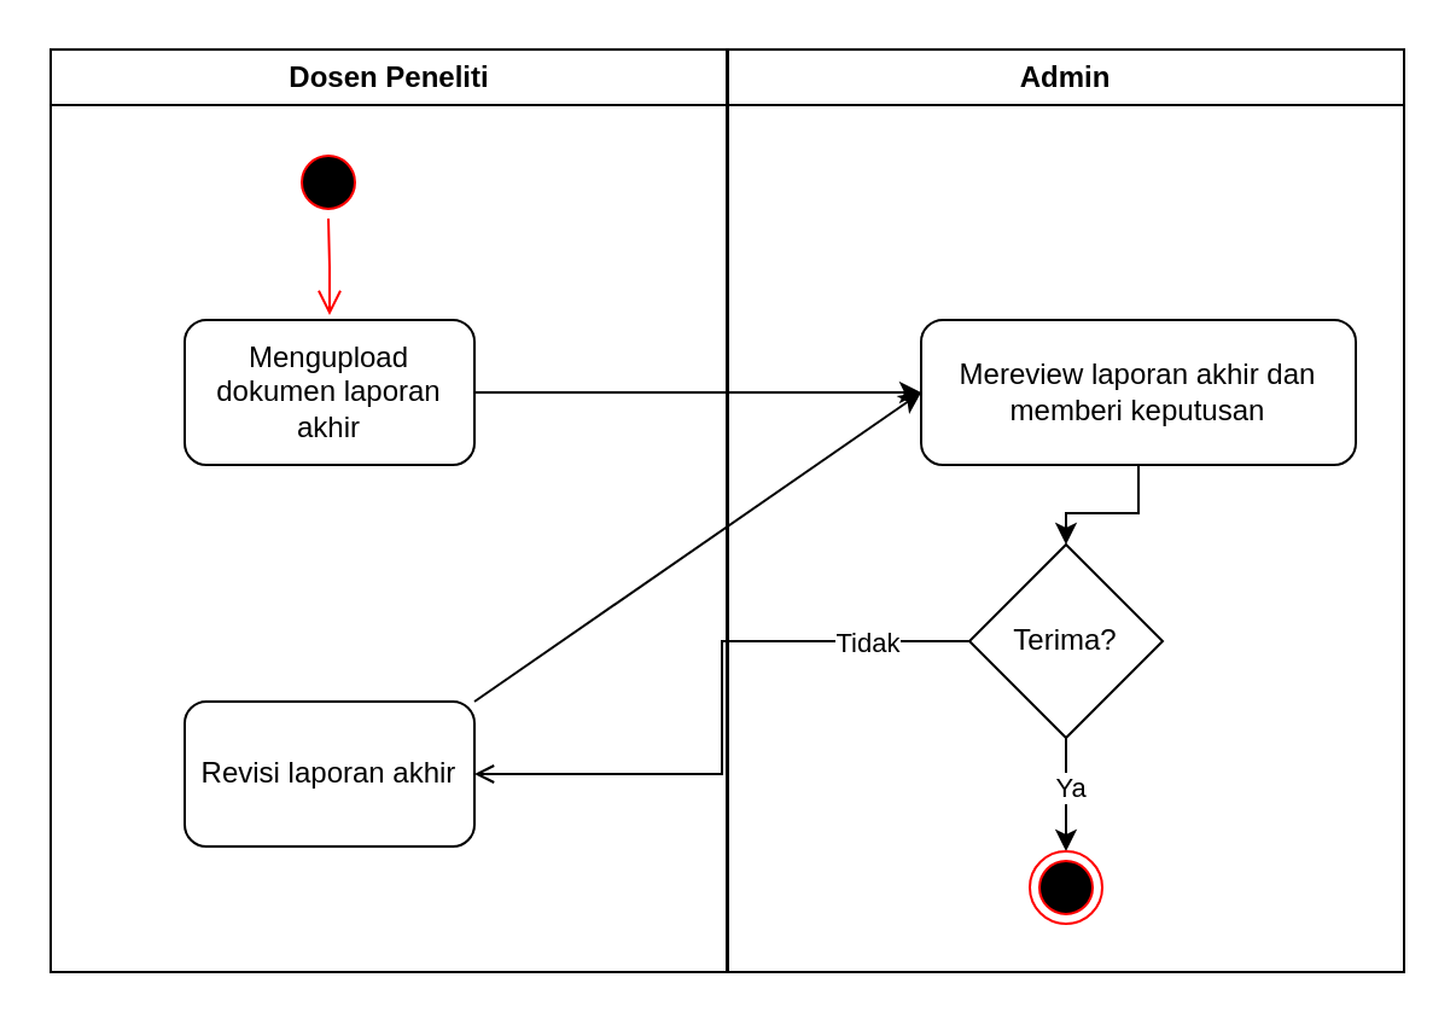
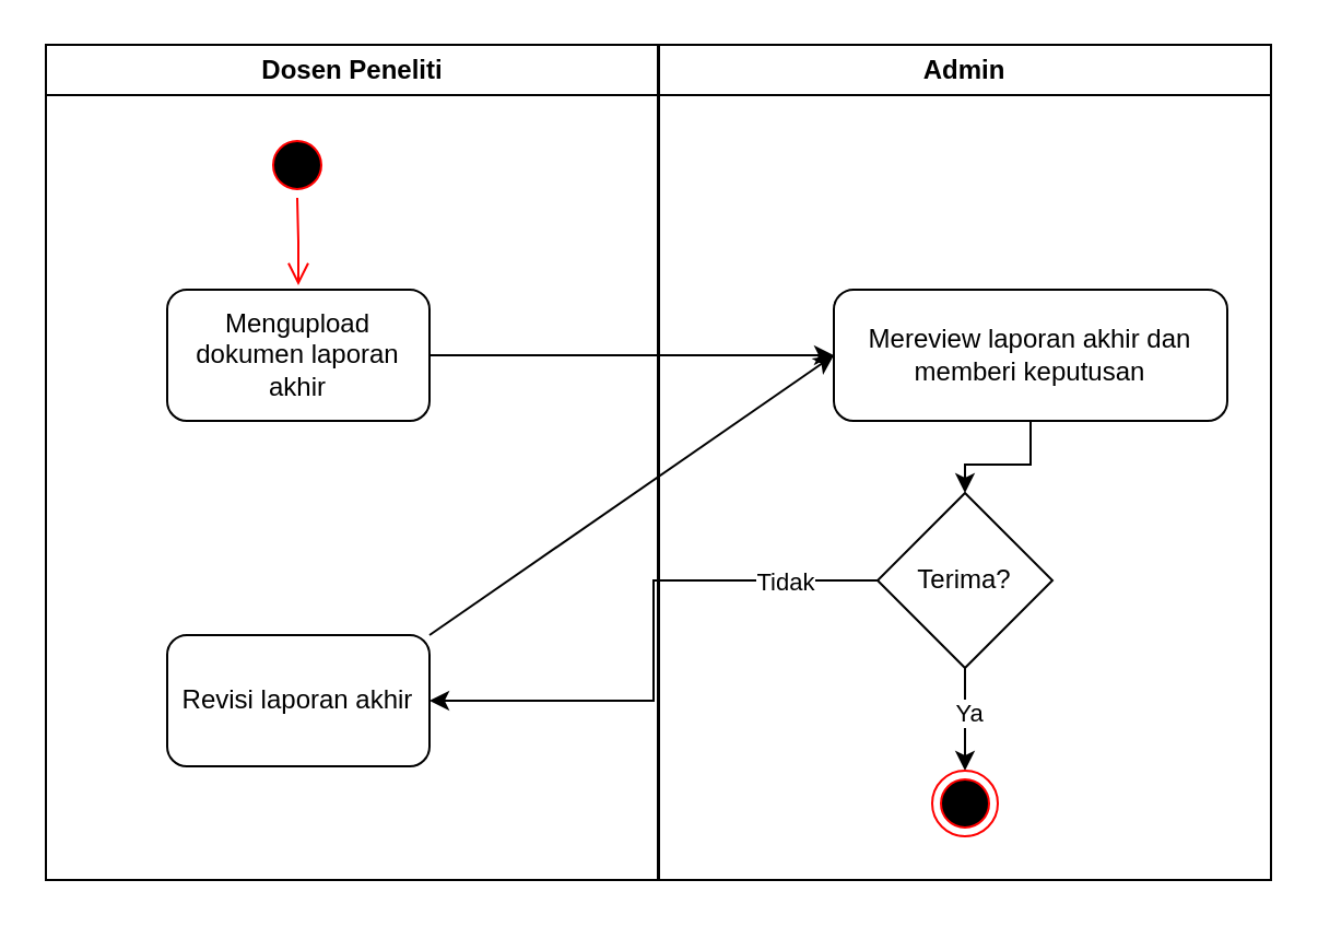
  <mxCell id="0" />
  <mxCell id="1" parent="0" />
  <mxCell id="2" value="Dosen Peneliti" style="swimlane;whiteSpace=wrap;startSize=23;" parent="1" vertex="1"><mxGeometry x="20.5" y="20" width="280" height="382" as="geometry" /></mxCell>
  <mxCell id="3" value="" style="ellipse;shape=startState;fillColor=#000000;strokeColor=#ff0000;" parent="2" vertex="1"><mxGeometry x="100" y="40" width="30" height="30" as="geometry" /></mxCell>
  <mxCell id="4" value="" style="edgeStyle=elbowEdgeStyle;elbow=horizontal;verticalAlign=bottom;endArrow=open;endSize=8;strokeColor=#FF0000;endFill=1;rounded=0" parent="2" source="3" edge="1"><mxGeometry x="100" y="40" as="geometry"><mxPoint x="115.5" y="110" as="targetPoint" /></mxGeometry></mxCell>
  <mxCell id="5" value="Mengupload dokumen laporan akhir" style="rounded=1;whiteSpace=wrap;html=1;" vertex="1" parent="2"><mxGeometry x="55.5" y="112" width="120" height="60" as="geometry" /></mxCell>
  <mxCell id="6" value="Revisi laporan akhir" style="rounded=1;whiteSpace=wrap;html=1;" vertex="1" parent="2"><mxGeometry x="55.5" y="270" width="120" height="60" as="geometry" /></mxCell>
  <mxCell id="7" value="Admin" style="swimlane;whiteSpace=wrap" parent="1" vertex="1"><mxGeometry x="301" y="20" width="280" height="382" as="geometry" /></mxCell>
  <mxCell id="8" value="" style="endArrow=open;strokeColor=#FF0000;endFill=1;rounded=0" parent="7" edge="1"><mxGeometry relative="1" as="geometry"><mxPoint x="75" y="270" as="sourcePoint" /></mxGeometry></mxCell>
  <mxCell id="9" value="" style="endArrow=open;strokeColor=#FF0000;endFill=1;rounded=0" parent="7" edge="1"><mxGeometry relative="1" as="geometry"><mxPoint x="130" y="245" as="sourcePoint" /></mxGeometry></mxCell>
  <mxCell id="10" style="edgeStyle=orthogonalEdgeStyle;rounded=0;orthogonalLoop=1;jettySize=auto;html=1;entryX=0.5;entryY=0;entryDx=0;entryDy=0;" edge="1" parent="7" source="11" target="14"><mxGeometry relative="1" as="geometry" /></mxCell>
  <mxCell id="11" value="Mereview laporan akhir dan memberi keputusan" style="rounded=1;whiteSpace=wrap;html=1;" vertex="1" parent="7"><mxGeometry x="80" y="112" width="180" height="60" as="geometry" /></mxCell>
  <mxCell id="12" style="edgeStyle=orthogonalEdgeStyle;rounded=0;orthogonalLoop=1;jettySize=auto;html=1;entryX=0.5;entryY=0;entryDx=0;entryDy=0;" edge="1" parent="7" source="14" target="15"><mxGeometry relative="1" as="geometry" /></mxCell>
  <mxCell id="13" value="Ya" style="edgeLabel;html=1;align=center;verticalAlign=middle;resizable=0;points=[];" vertex="1" connectable="0" parent="12"><mxGeometry x="-0.149" y="1" relative="1" as="geometry"><mxPoint as="offset" /></mxGeometry></mxCell>
  <mxCell id="14" value="Terima?" style="rhombus;whiteSpace=wrap;html=1;" vertex="1" parent="7"><mxGeometry x="100" y="205" width="80" height="80" as="geometry" /></mxCell>
  <mxCell id="15" value="" style="ellipse;shape=endState;fillColor=#000000;strokeColor=#ff0000" parent="7" vertex="1"><mxGeometry x="125" y="332" width="30" height="30" as="geometry" /></mxCell>
  <mxCell id="16" style="edgeStyle=orthogonalEdgeStyle;rounded=0;orthogonalLoop=1;jettySize=auto;html=1;entryX=0;entryY=0.5;entryDx=0;entryDy=0;" edge="1" parent="1" source="5" target="11"><mxGeometry relative="1" as="geometry" /></mxCell>
- <mxCell id="17" style="edgeStyle=orthogonalEdgeStyle;rounded=0;orthogonalLoop=1;jettySize=auto;html=1;entryX=1;entryY=0.5;entryDx=0;entryDy=0;endArrow=open;" edge="1" parent="1" source="14" target="6"><mxGeometry relative="1" as="geometry"><mxPoint x="196" y="272" as="targetPoint" /></mxGeometry></mxCell>
+ <mxCell id="17" style="edgeStyle=orthogonalEdgeStyle;rounded=0;orthogonalLoop=1;jettySize=auto;html=1;entryX=1;entryY=0.5;entryDx=0;entryDy=0;" edge="1" parent="1" source="14" target="6"><mxGeometry relative="1" as="geometry"><mxPoint x="196" y="272" as="targetPoint" /></mxGeometry></mxCell>
  <mxCell id="18" value="Tidak" style="edgeLabel;html=1;align=center;verticalAlign=middle;resizable=0;points=[];" vertex="1" connectable="0" parent="17"><mxGeometry x="-0.705" y="3" relative="1" as="geometry"><mxPoint x="-5" y="-3" as="offset" /></mxGeometry></mxCell>
  <mxCell id="19" style="rounded=0;orthogonalLoop=1;jettySize=auto;html=1;exitX=1;exitY=0;exitDx=0;exitDy=0;entryX=0;entryY=0.5;entryDx=0;entryDy=0;" edge="1" parent="1" source="6" target="11"><mxGeometry relative="1" as="geometry" /></mxCell>
